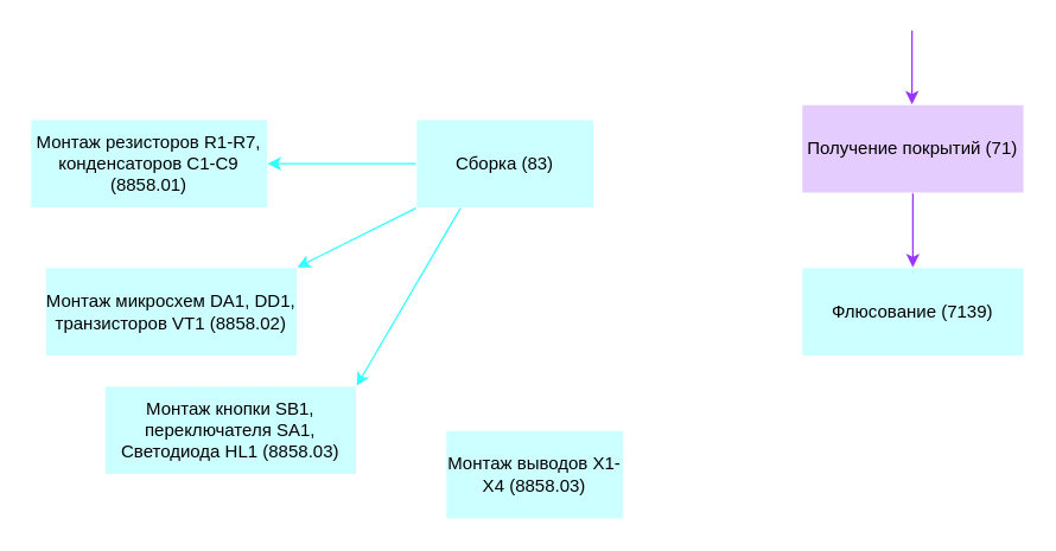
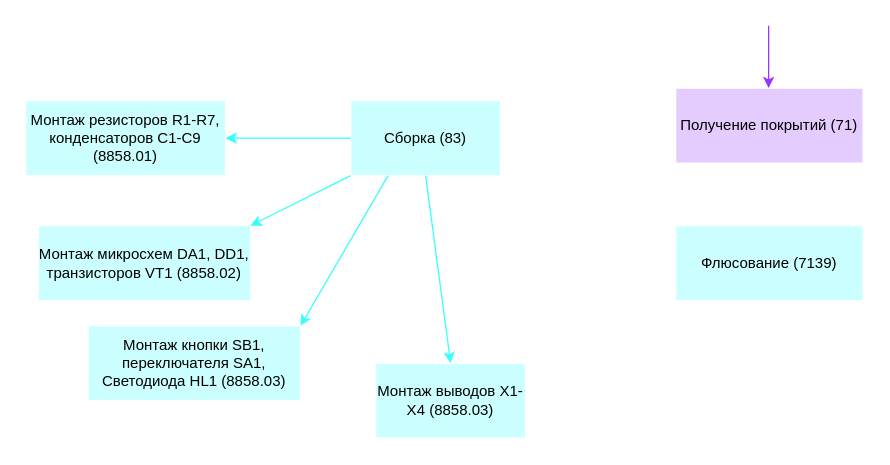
  <mxCell id="0" />
  <mxCell id="1" parent="0" />
  <mxCell id="2" value="Сборка (83)" style="rounded=0;whiteSpace=wrap;html=1;strokeColor=#FFFFFF;fillColor=#CCFFFF;" vertex="1" parent="1"><mxGeometry x="280" y="80" width="120" height="60" as="geometry" /></mxCell>
  <mxCell id="3" value="Монтаж резисторов R1-R7, конденсаторов C1-C9 (8858.01)" style="rounded=0;whiteSpace=wrap;html=1;strokeColor=#FFFFFF;fillColor=#CCFFFF;" vertex="1" parent="1"><mxGeometry x="20" y="80" width="160" height="60" as="geometry" /></mxCell>
  <mxCell id="4" value="Монтаж микросхем DA1, DD1, транзисторов VT1 (8858.02)" style="rounded=0;whiteSpace=wrap;html=1;strokeColor=#FFFFFF;fillColor=#CCFFFF;" vertex="1" parent="1"><mxGeometry x="30" y="180" width="170" height="60" as="geometry" /></mxCell>
  <mxCell id="5" value="Монтаж выводов X1-X4 (8858.03)" style="rounded=0;whiteSpace=wrap;html=1;strokeColor=#FFFFFF;fillColor=#CCFFFF;" vertex="1" parent="1"><mxGeometry x="300" y="290" width="120" height="60" as="geometry" /></mxCell>
  <mxCell id="6" value="Монтаж кнопки SB1, переключателя SA1, Светодиода HL1 (8858.03)" style="rounded=0;whiteSpace=wrap;html=1;strokeColor=#FFFFFF;fillColor=#CCFFFF;" vertex="1" parent="1"><mxGeometry x="70" y="260" width="170" height="60" as="geometry" /></mxCell>
  <mxCell id="7" value="" style="endArrow=classic;html=1;rounded=0;entryX=1;entryY=0.5;entryDx=0;entryDy=0;exitX=0;exitY=0.5;exitDx=0;exitDy=0;strokeColor=#33FFFF;" edge="1" parent="1" source="2" target="3"><mxGeometry width="50" height="50" relative="1" as="geometry"><mxPoint x="180" y="220" as="sourcePoint" /><mxPoint x="230" y="170" as="targetPoint" /></mxGeometry></mxCell>
  <mxCell id="8" value="" style="endArrow=classic;html=1;rounded=0;entryX=1;entryY=0;entryDx=0;entryDy=0;exitX=0;exitY=1;exitDx=0;exitDy=0;strokeColor=#33FFFF;" edge="1" parent="1" source="2" target="4"><mxGeometry width="50" height="50" relative="1" as="geometry"><mxPoint x="290" y="160" as="sourcePoint" /><mxPoint x="190" y="160" as="targetPoint" /></mxGeometry></mxCell>
  <mxCell id="9" value="" style="endArrow=classic;html=1;rounded=0;entryX=1;entryY=0;entryDx=0;entryDy=0;exitX=0.25;exitY=1;exitDx=0;exitDy=0;strokeColor=#33FFFF;" edge="1" parent="1" source="2" target="6"><mxGeometry width="50" height="50" relative="1" as="geometry"><mxPoint x="300" y="130" as="sourcePoint" /><mxPoint x="200" y="130" as="targetPoint" /></mxGeometry></mxCell>
+ <mxCell id="10" value="" style="endArrow=classic;html=1;rounded=0;entryX=0.5;entryY=0;entryDx=0;entryDy=0;exitX=0.5;exitY=1;exitDx=0;exitDy=0;strokeColor=#33FFFF;" edge="1" parent="1" source="2" target="5"><mxGeometry width="50" height="50" relative="1" as="geometry"><mxPoint x="390" y="200" as="sourcePoint" /><mxPoint x="290" y="200" as="targetPoint" /></mxGeometry></mxCell>
  <mxCell id="11" value="Получение покрытий (71)" style="rounded=0;whiteSpace=wrap;html=1;strokeColor=#FFFFFF;fillColor=#E5CCFF;" vertex="1" parent="1"><mxGeometry x="540" y="70" width="150" height="60" as="geometry" /></mxCell>
  <mxCell id="12" value="Флюсование (7139)" style="rounded=0;whiteSpace=wrap;html=1;strokeColor=#FFFFFF;fillColor=#ccffff;" vertex="1" parent="1"><mxGeometry x="540" y="180" width="150" height="60" as="geometry" /></mxCell>
- <mxCell id="13" value="" style="endArrow=classic;html=1;rounded=0;strokeColor=#9933FF;exitX=0.5;exitY=1;exitDx=0;exitDy=0;entryX=0.5;entryY=0;entryDx=0;entryDy=0;" edge="1" parent="1" source="11" target="12"><mxGeometry width="50" height="50" relative="1" as="geometry"><mxPoint x="470" y="250" as="sourcePoint" /><mxPoint x="520" y="200" as="targetPoint" /></mxGeometry></mxCell>
  <mxCell id="14" value="" style="endArrow=classic;html=1;rounded=0;strokeColor=#9933FF;exitX=0.5;exitY=1;exitDx=0;exitDy=0;entryX=0.5;entryY=0;entryDx=0;entryDy=0;" edge="1" parent="1"><mxGeometry width="50" height="50" relative="1" as="geometry"><mxPoint x="614.41" y="20" as="sourcePoint" /><mxPoint x="614.41" y="70" as="targetPoint" /></mxGeometry></mxCell>
